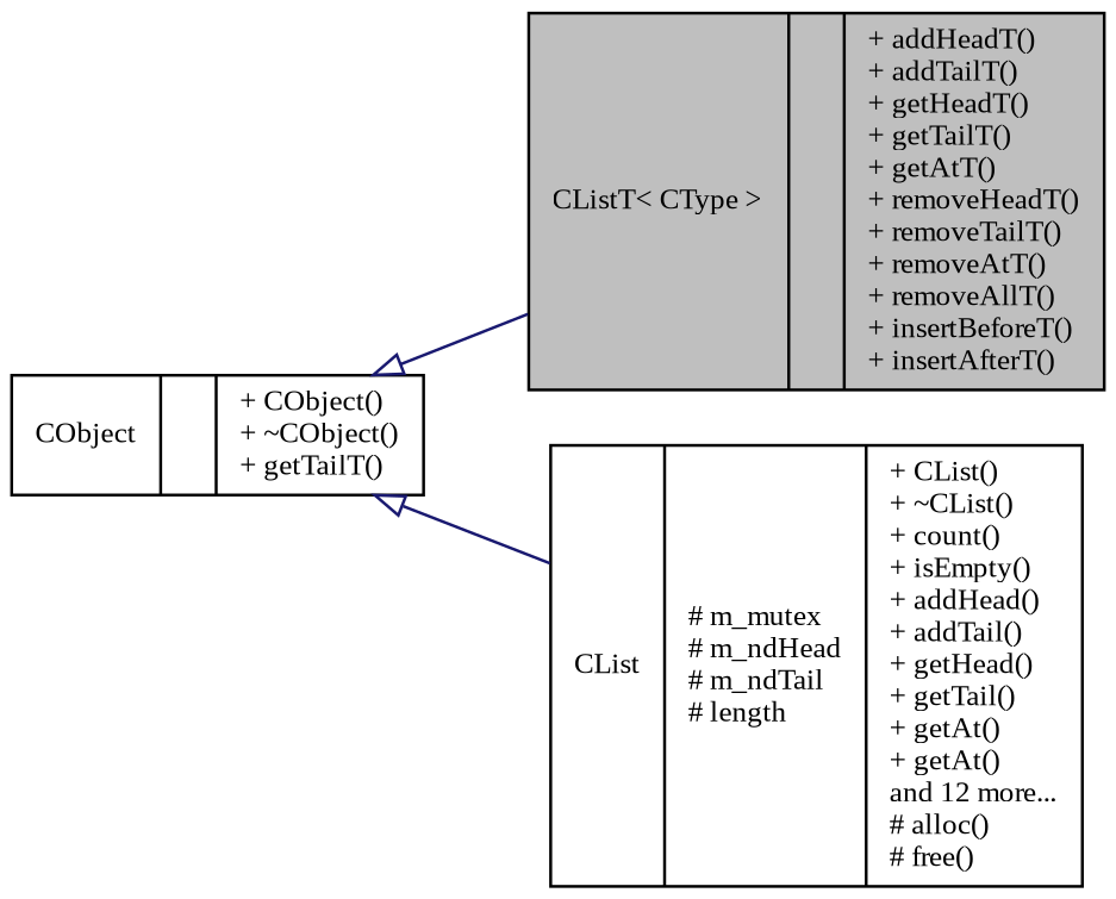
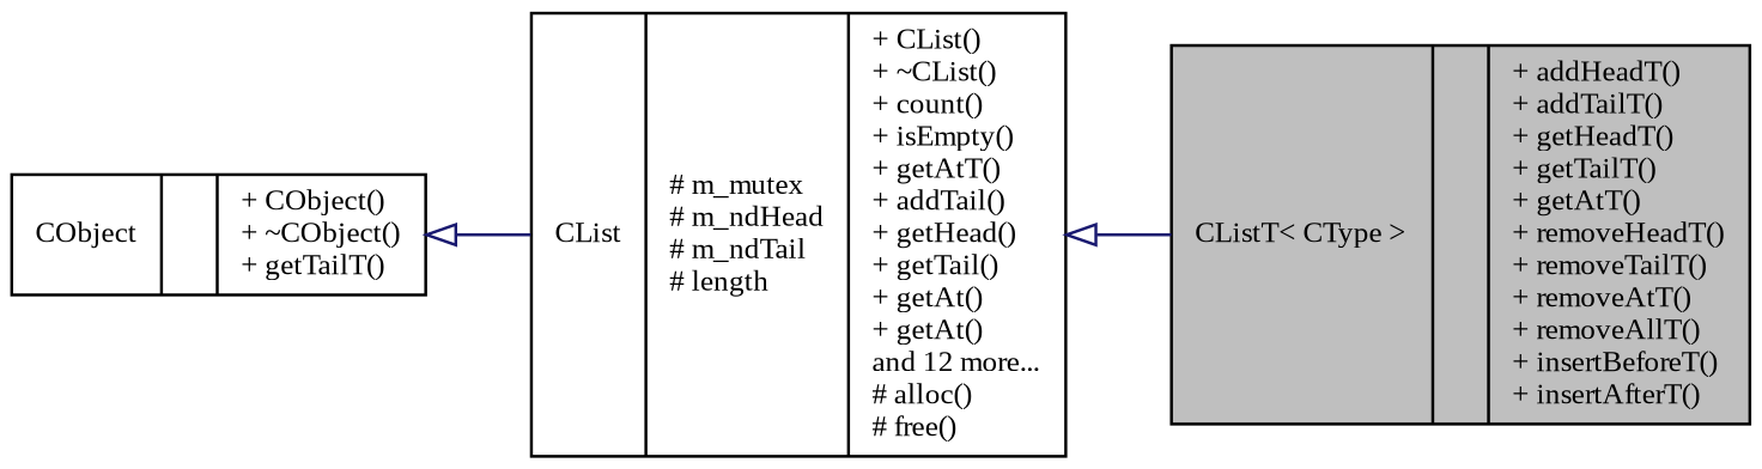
  digraph {
    fontname="Liberation Serif"
    rankdir=LR
    node [color=black fillcolor=white fontname="Liberation Serif" fontsize=10 shape=record style=filled]
    edge [arrowtail=onormal color=midnightblue dir=back fontname="Liberation Serif" fontsize=10 labelfontname=Helvetica labelfontsize=10 style=solid]
    n1 [fillcolor=grey75 fontcolor=black height=0.2 label="{CListT\< CType \>\n||+ addHeadT()\l+ addTailT()\l+ getHeadT()\l+ getTailT()\l+ getAtT()\l+ removeHeadT()\l+ removeTailT()\l+ removeAtT()\l+ removeAllT()\l+ insertBeforeT()\l+ insertAfterT()\l}" width=0.4]
-   n2 [height=0.2 label="{CList\n|# m_mutex\l# m_ndHead\l# m_ndTail\l# length\l|+ CList()\l+ ~CList()\l+ count()\l+ isEmpty()\l+ addHead()\l+ addTail()\l+ getHead()\l+ getTail()\l+ getAt()\l+ getAt()\land 12 more...\l# alloc()\l# free()\l}" width=0.4]
+   n2 [height=0.2 label="{CList\n|# m_mutex\l# m_ndHead\l# m_ndTail\l# length\l|+ CList()\l+ ~CList()\l+ count()\l+ isEmpty()\l+ getAtT()\l+ addTail()\l+ getHead()\l+ getTail()\l+ getAt()\l+ getAt()\land 12 more...\l# alloc()\l# free()\l}" width=0.4]
    n3 [height=0.2 label="{CObject\n||+ CObject()\l+ ~CObject()\l+ getTailT()\l}" width=0.4]
-   n3 -> n1
+   n2 -> n1
    n3 -> n2
  }
